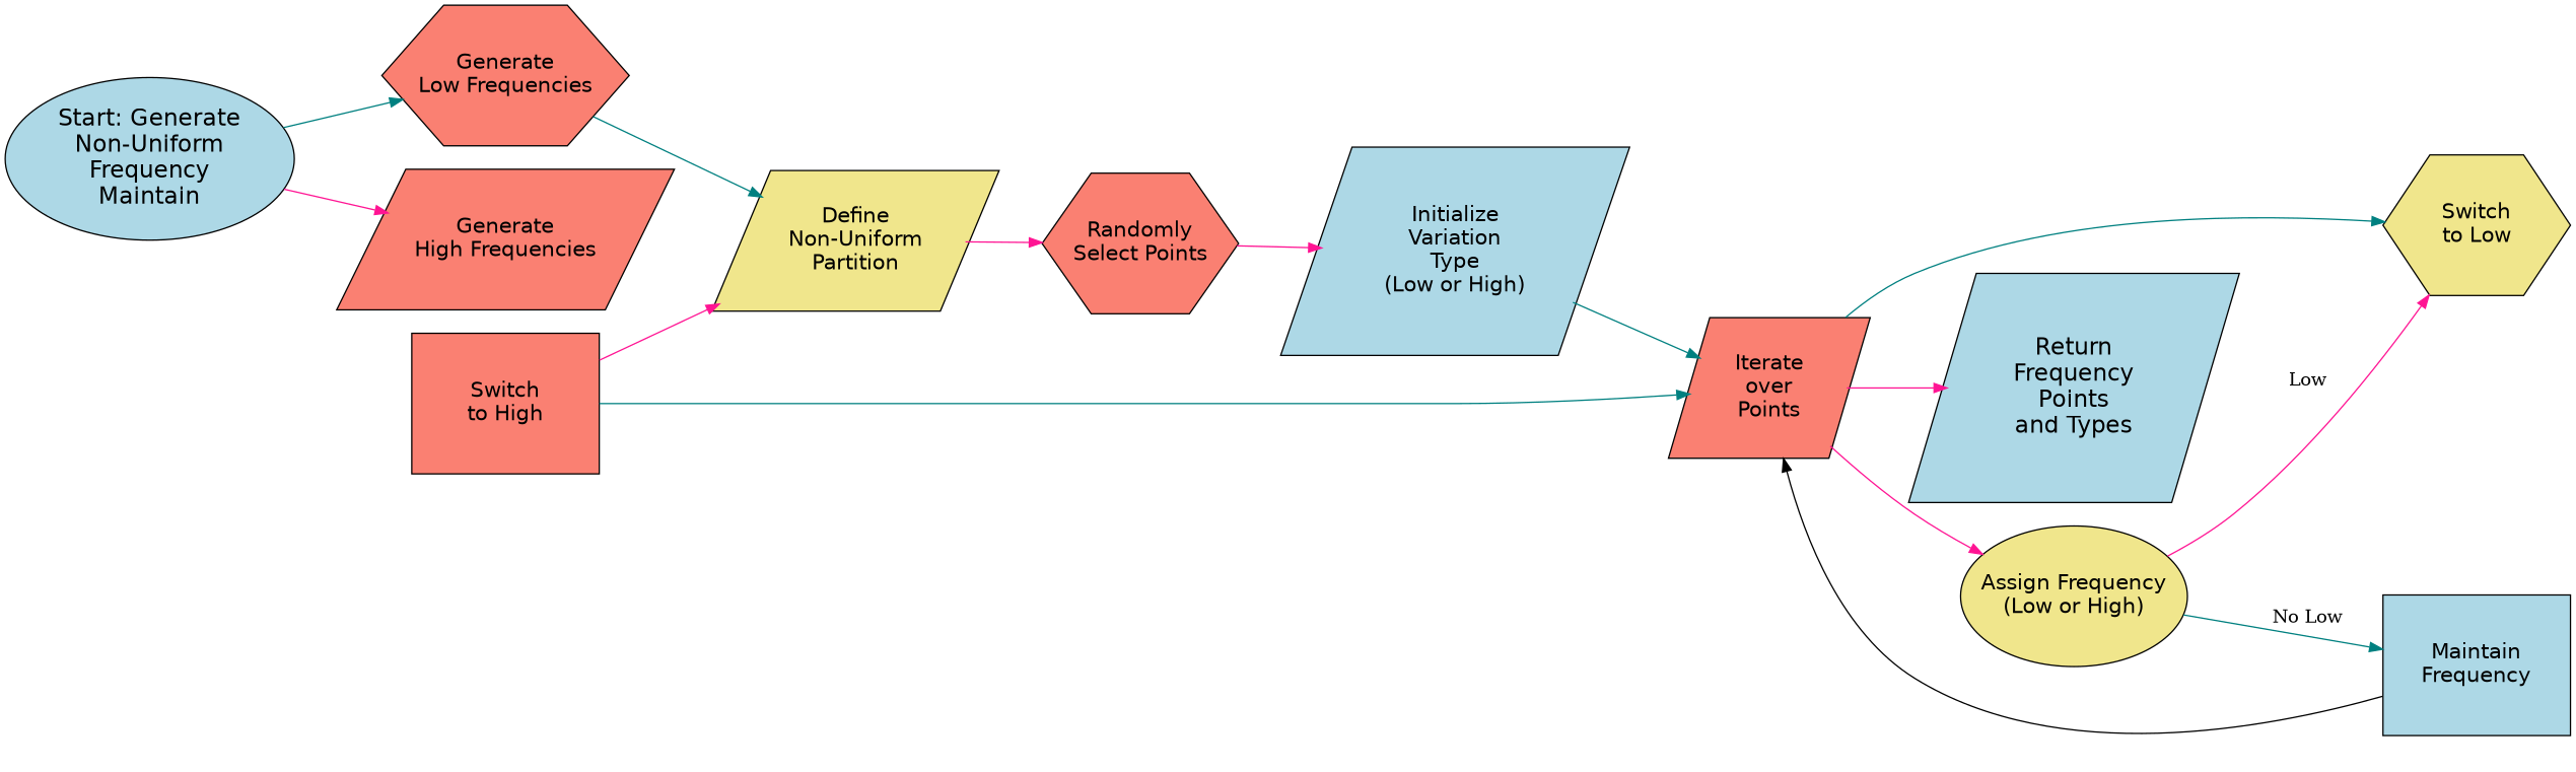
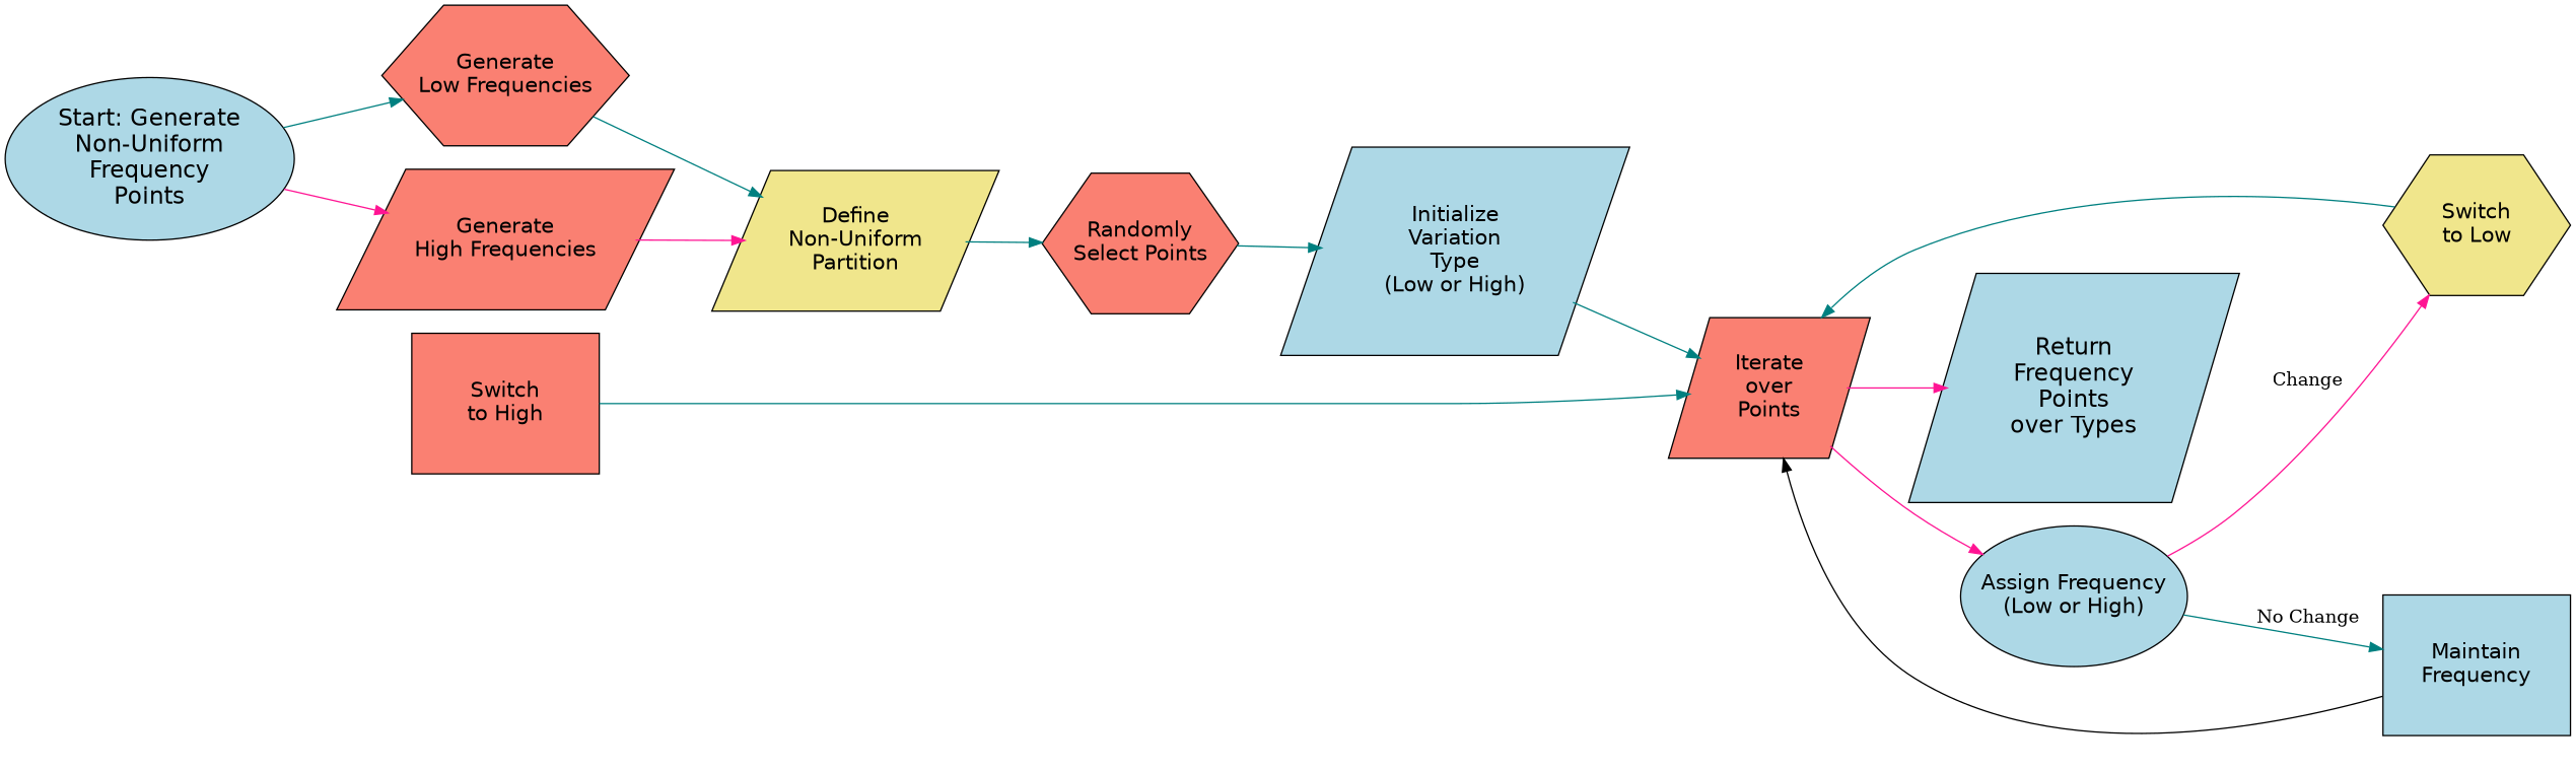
  digraph {
    rankdir=LR
    node [fillcolor=lightblue fontname=Helvetica fontsize=16 shape=parallelogram style=filled]
    edge [color=teal]
-   n1 [fontsize=18 height=1.5 label="Start: Generate\nNon-Uniform\nFrequency\nMaintain" shape=ellipse width=2.0]
+   n1 [fontsize=18 height=1.5 label="Start: Generate\nNon-Uniform\nFrequency\nPoints" shape=ellipse width=2.0]
    n2 [fillcolor=salmon height=1.5 label="Generate\nLow Frequencies" shape=hexagon width=2.0]
    n3 [fillcolor=salmon height=1.5 label="Generate\nHigh Frequencies" width=2.0]
    n4 [fillcolor=khaki height=1.5 label="Define\nNon-Uniform\nPartition" width=2.0]
    n5 [fillcolor=salmon height=1.5 label="Randomly\nSelect Points" shape=hexagon width=2.0]
    n6 [height=1.5 label="Initialize\nVariation\nType\n(Low or High)" width=2.0]
    n7 [fillcolor=salmon height=1.5 label="Iterate\nover\nPoints" width=2.0]
-   n8 [fillcolor=khaki height=1.5 label="Assign Frequency\n(Low or High)" shape=ellipse width=2.0]
-   n9 [fontsize=18 height=1.5 label="Return\nFrequency\nPoints\nand Types" width=2.0]
+   n8 [height=1.5 label="Assign Frequency\n(Low or High)" shape=ellipse width=2.0]
+   n9 [fontsize=18 height=1.5 label="Return\nFrequency\nPoints\nover Types" width=2.0]
    n10 [fillcolor=khaki height=1.5 label="Switch\nto Low" shape=hexagon width=2.0]
    n11 [height=1.5 label="Maintain\nFrequency" shape=box width=2.0]
    n12 [fillcolor=salmon height=1.5 label="Switch\nto High" shape=box width=2.0]
    n1 -> n2
    n1 -> n3 [color=deeppink]
    n2 -> n4
-   n12 -> n4 [color=deeppink]
-   n4 -> n5 [color=deeppink]
-   n5 -> n6 [color=deeppink]
+   n3 -> n4 [color=deeppink]
+   n4 -> n5
+   n5 -> n6
    n6 -> n7
    n7 -> n8 [color=deeppink]
    n7 -> n9 [color=deeppink]
-   n8 -> n10 [color=deeppink label=Low]
-   n8 -> n11 [label="No Low"]
-   n7 -> n10
+   n8 -> n10 [color=deeppink label=Change]
+   n8 -> n11 [label="No Change"]
+   n10 -> n7
    n11 -> n7 [color=black]
    n12 -> n7
  }
